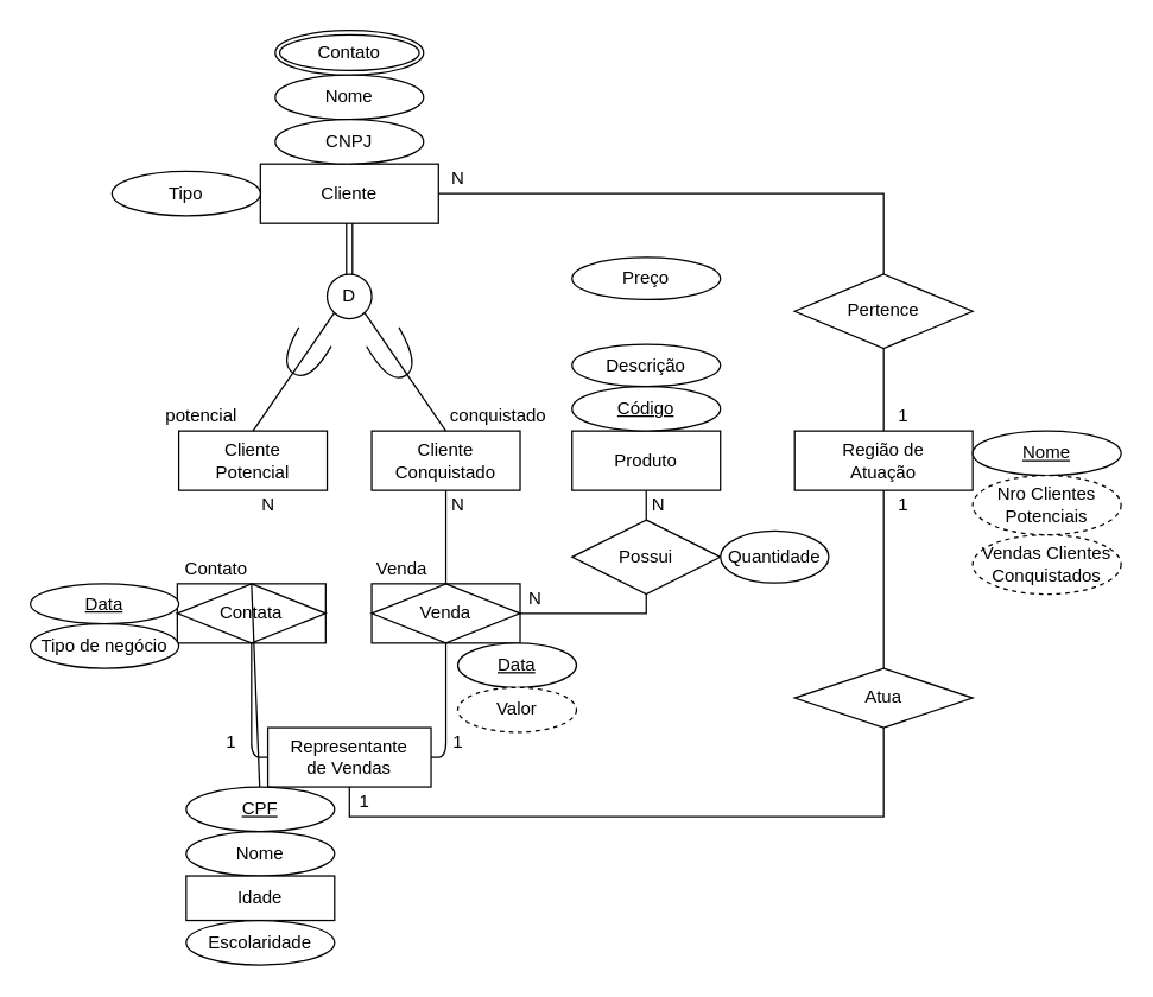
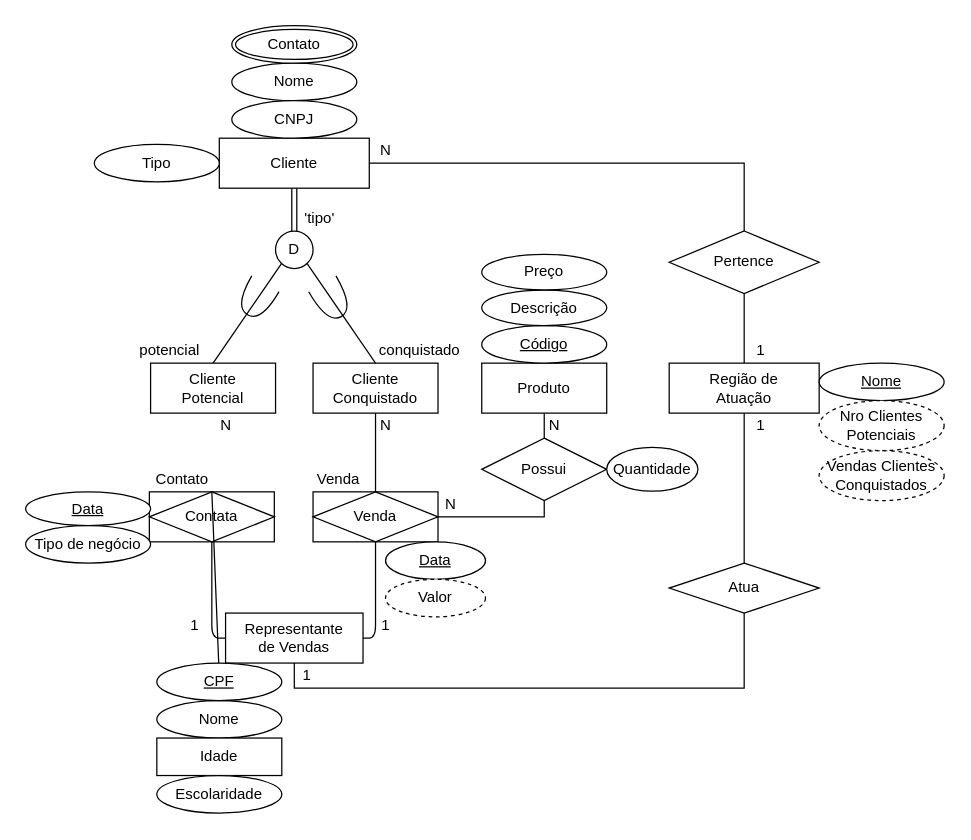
  <mxCell id="0" />
  <mxCell id="1" parent="0" />
  <mxCell id="2" value="Representante&lt;br&gt;de Vendas" style="whiteSpace=wrap;html=1;align=center;" vertex="1" parent="1"><mxGeometry x="180" y="490" width="110" height="40" as="geometry" /></mxCell>
  <mxCell id="3" value="Região de&lt;br&gt;Atuação" style="whiteSpace=wrap;html=1;align=center;" vertex="1" parent="1"><mxGeometry x="535" y="290" width="120" height="40" as="geometry" /></mxCell>
  <mxCell id="4" value="Cliente&lt;br&gt;Potencial" style="whiteSpace=wrap;html=1;align=center;" vertex="1" parent="1"><mxGeometry x="120" y="290" width="100" height="40" as="geometry" /></mxCell>
  <mxCell id="5" value="Cliente" style="whiteSpace=wrap;html=1;align=center;" vertex="1" parent="1"><mxGeometry x="175" y="110" width="120" height="40" as="geometry" /></mxCell>
  <mxCell id="6" value="Cliente&lt;br&gt;Conquistado" style="whiteSpace=wrap;html=1;align=center;" vertex="1" parent="1"><mxGeometry x="250" y="290" width="100" height="40" as="geometry" /></mxCell>
  <mxCell id="7" value="Contata" style="shape=associativeEntity;whiteSpace=wrap;html=1;align=center;" vertex="1" parent="1"><mxGeometry x="119.01" y="393" width="100" height="40" as="geometry" /></mxCell>
  <mxCell id="8" value="Produto" style="whiteSpace=wrap;html=1;align=center;" vertex="1" parent="1"><mxGeometry x="385" y="290" width="100" height="40" as="geometry" /></mxCell>
  <mxCell id="9" value="Atua" style="shape=rhombus;perimeter=rhombusPerimeter;whiteSpace=wrap;html=1;align=center;" vertex="1" parent="1"><mxGeometry x="535" y="450" width="120" height="40" as="geometry" /></mxCell>
  <mxCell id="10" value="" style="endArrow=none;html=1;rounded=0;exitX=0.5;exitY=0;exitDx=0;exitDy=0;" edge="1" parent="1" source="4"><mxGeometry relative="1" as="geometry"><mxPoint x="305" y="120" as="sourcePoint" /><mxPoint x="225" y="210" as="targetPoint" /></mxGeometry></mxCell>
  <mxCell id="11" value="" style="endArrow=none;html=1;rounded=0;entryX=0.5;entryY=0;entryDx=0;entryDy=0;" edge="1" parent="1" target="6"><mxGeometry relative="1" as="geometry"><mxPoint x="245" y="210" as="sourcePoint" /><mxPoint x="465" y="120" as="targetPoint" /></mxGeometry></mxCell>
  <mxCell id="12" value="" style="shape=requiredInterface;html=1;verticalLabelPosition=bottom;rotation=60;" vertex="1" parent="1"><mxGeometry x="249.86" y="227.02" width="30.29" height="25.23" as="geometry" /></mxCell>
  <mxCell id="13" value="" style="shape=requiredInterface;html=1;verticalLabelPosition=bottom;rotation=-240;" vertex="1" parent="1"><mxGeometry x="190.39" y="226.24" width="28.62" height="25.23" as="geometry" /></mxCell>
  <mxCell id="14" value="Pertence" style="shape=rhombus;perimeter=rhombusPerimeter;whiteSpace=wrap;html=1;align=center;" vertex="1" parent="1"><mxGeometry x="535" y="184.29" width="120" height="50" as="geometry" /></mxCell>
  <mxCell id="15" value="D" style="ellipse;whiteSpace=wrap;html=1;aspect=fixed;" vertex="1" parent="1"><mxGeometry x="220" y="184.29" width="30" height="30" as="geometry" /></mxCell>
  <mxCell id="16" value="" style="shape=link;html=1;entryX=0.5;entryY=1;entryDx=0;entryDy=0;exitX=0.5;exitY=0;exitDx=0;exitDy=0;" edge="1" parent="1" source="15" target="5"><mxGeometry width="50" height="50" relative="1" as="geometry"><mxPoint x="235" y="180" as="sourcePoint" /><mxPoint x="295" y="250" as="targetPoint" /></mxGeometry></mxCell>
  <mxCell id="17" value="Nome" style="ellipse;whiteSpace=wrap;html=1;align=center;" vertex="1" parent="1"><mxGeometry x="185" y="50" width="100" height="30" as="geometry" /></mxCell>
  <mxCell id="18" value="Venda" style="shape=associativeEntity;whiteSpace=wrap;html=1;align=center;" vertex="1" parent="1"><mxGeometry x="250" y="393" width="100" height="40" as="geometry" /></mxCell>
  <mxCell id="19" value="Contato" style="text;html=1;align=center;verticalAlign=middle;resizable=0;points=[];autosize=1;" vertex="1" parent="1"><mxGeometry x="115" y="373" width="60" height="20" as="geometry" /></mxCell>
  <mxCell id="20" value="" style="endArrow=none;html=1;exitX=0.5;exitY=0;exitDx=0;exitDy=0;" edge="1" parent="1" source="7" target="42"><mxGeometry width="50" height="50" relative="1" as="geometry"><mxPoint x="225" y="410" as="sourcePoint" /><mxPoint x="275" y="360" as="targetPoint" /></mxGeometry></mxCell>
  <mxCell id="21" value="" style="endArrow=none;html=1;entryX=0.5;entryY=1;entryDx=0;entryDy=0;exitX=0;exitY=0.5;exitDx=0;exitDy=0;" edge="1" parent="1" source="2" target="7"><mxGeometry width="50" height="50" relative="1" as="geometry"><mxPoint x="169" y="510" as="sourcePoint" /><mxPoint x="172" y="440" as="targetPoint" /><Array as="points"><mxPoint x="169" y="510" /></Array></mxGeometry></mxCell>
  <mxCell id="22" value="" style="endArrow=none;html=1;entryX=0.5;entryY=1;entryDx=0;entryDy=0;exitX=1;exitY=0.5;exitDx=0;exitDy=0;" edge="1" parent="1" source="2" target="18"><mxGeometry width="50" height="50" relative="1" as="geometry"><mxPoint x="395" y="500" as="sourcePoint" /><mxPoint x="335" y="446" as="targetPoint" /><Array as="points"><mxPoint x="300" y="510" /></Array></mxGeometry></mxCell>
  <mxCell id="23" value="" style="endArrow=none;html=1;entryX=0.5;entryY=0;entryDx=0;entryDy=0;exitX=0.5;exitY=1;exitDx=0;exitDy=0;" edge="1" parent="1" source="6" target="18"><mxGeometry width="50" height="50" relative="1" as="geometry"><mxPoint x="265" y="100" as="sourcePoint" /><mxPoint x="315" y="50" as="targetPoint" /></mxGeometry></mxCell>
  <mxCell id="24" value="Possui" style="shape=rhombus;perimeter=rhombusPerimeter;whiteSpace=wrap;html=1;align=center;" vertex="1" parent="1"><mxGeometry x="385" y="350" width="100" height="50" as="geometry" /></mxCell>
  <mxCell id="25" value="" style="endArrow=none;html=1;rounded=0;entryX=0.5;entryY=0;entryDx=0;entryDy=0;" edge="1" parent="1" target="24"><mxGeometry relative="1" as="geometry"><mxPoint x="435" y="330" as="sourcePoint" /><mxPoint x="555" y="330" as="targetPoint" /></mxGeometry></mxCell>
  <mxCell id="26" value="" style="endArrow=none;html=1;rounded=0;exitX=1;exitY=0.5;exitDx=0;exitDy=0;entryX=0.5;entryY=1;entryDx=0;entryDy=0;" edge="1" parent="1" source="18" target="24"><mxGeometry relative="1" as="geometry"><mxPoint x="495" y="412.58" as="sourcePoint" /><mxPoint x="655" y="412.58" as="targetPoint" /><Array as="points"><mxPoint x="435" y="413" /></Array></mxGeometry></mxCell>
  <mxCell id="27" value="" style="endArrow=none;html=1;rounded=0;exitX=0.5;exitY=1;exitDx=0;exitDy=0;entryX=0.5;entryY=1;entryDx=0;entryDy=0;" edge="1" parent="1" source="2" target="9"><mxGeometry relative="1" as="geometry"><mxPoint x="365" y="330" as="sourcePoint" /><mxPoint x="555" y="560" as="targetPoint" /><Array as="points"><mxPoint x="235" y="550" /><mxPoint x="595" y="550" /></Array></mxGeometry></mxCell>
  <mxCell id="28" value="" style="endArrow=none;html=1;rounded=0;exitX=0.5;exitY=1;exitDx=0;exitDy=0;entryX=0.5;entryY=0;entryDx=0;entryDy=0;" edge="1" parent="1" source="3" target="9"><mxGeometry relative="1" as="geometry"><mxPoint x="445" y="350" as="sourcePoint" /><mxPoint x="605" y="350" as="targetPoint" /></mxGeometry></mxCell>
  <mxCell id="29" value="" style="endArrow=none;html=1;rounded=0;exitX=0.5;exitY=1;exitDx=0;exitDy=0;" edge="1" parent="1" source="14"><mxGeometry relative="1" as="geometry"><mxPoint x="595" y="220" as="sourcePoint" /><mxPoint x="595" y="290" as="targetPoint" /></mxGeometry></mxCell>
  <mxCell id="30" value="" style="endArrow=none;html=1;rounded=0;exitX=1;exitY=0.5;exitDx=0;exitDy=0;entryX=0.5;entryY=0;entryDx=0;entryDy=0;" edge="1" parent="1" source="5" target="14"><mxGeometry relative="1" as="geometry"><mxPoint x="445" y="270" as="sourcePoint" /><mxPoint x="605" y="270" as="targetPoint" /><Array as="points"><mxPoint x="595" y="130" /></Array></mxGeometry></mxCell>
  <mxCell id="31" value="potencial" style="text;html=1;align=center;verticalAlign=middle;resizable=0;points=[];autosize=1;" vertex="1" parent="1"><mxGeometry x="105" y="270" width="60" height="20" as="geometry" /></mxCell>
  <mxCell id="32" value="conquistado" style="text;html=1;align=center;verticalAlign=middle;resizable=0;points=[];autosize=1;" vertex="1" parent="1"><mxGeometry x="295" y="270" width="80" height="20" as="geometry" /></mxCell>
  <mxCell id="33" value="Nome" style="ellipse;whiteSpace=wrap;html=1;align=center;" vertex="1" parent="1"><mxGeometry x="125" y="560" width="100" height="30" as="geometry" /></mxCell>
  <mxCell id="34" value="Idade" style="whiteSpace=wrap;html=1;align=center;rounded=0;" vertex="1" parent="1"><mxGeometry x="125" y="590" width="100" height="30" as="geometry" /></mxCell>
  <mxCell id="35" value="Escolaridade" style="ellipse;whiteSpace=wrap;html=1;align=center;" vertex="1" parent="1"><mxGeometry x="125" y="620" width="100" height="30" as="geometry" /></mxCell>
  <mxCell id="36" value="CNPJ" style="ellipse;whiteSpace=wrap;html=1;align=center;" vertex="1" parent="1"><mxGeometry x="185" y="80" width="100" height="30" as="geometry" /></mxCell>
  <mxCell id="37" value="Contato" style="ellipse;shape=doubleEllipse;margin=3;whiteSpace=wrap;html=1;align=center;" vertex="1" parent="1"><mxGeometry x="185" y="20" width="100" height="30" as="geometry" /></mxCell>
  <mxCell id="38" value="Venda" style="text;html=1;align=center;verticalAlign=middle;resizable=0;points=[];autosize=1;" vertex="1" parent="1"><mxGeometry x="245" y="373" width="50" height="20" as="geometry" /></mxCell>
  <mxCell id="39" value="Código" style="ellipse;whiteSpace=wrap;html=1;align=center;fontStyle=4;" vertex="1" parent="1"><mxGeometry x="385" y="260" width="100" height="30" as="geometry" /></mxCell>
  <mxCell id="40" value="Descrição" style="ellipse;whiteSpace=wrap;html=1;align=center;" vertex="1" parent="1"><mxGeometry x="385" y="231.47" width="100" height="28.53" as="geometry" /></mxCell>
- <mxCell id="41" value="Preço" style="ellipse;whiteSpace=wrap;html=1;align=center;" vertex="1" parent="1"><mxGeometry x="385" y="172.94" width="100" height="28.53" as="geometry" /></mxCell>
+ <mxCell id="41" value="Preço" style="ellipse;whiteSpace=wrap;html=1;align=center;" vertex="1" parent="1"><mxGeometry x="385" y="202.94" width="100" height="28.53" as="geometry" /></mxCell>
  <mxCell id="42" value="CPF" style="ellipse;whiteSpace=wrap;html=1;align=center;fontStyle=4;" vertex="1" parent="1"><mxGeometry x="125" y="530" width="100" height="30" as="geometry" /></mxCell>
+ <mxCell id="43" value="'tipo'" style="text;html=1;align=center;verticalAlign=middle;resizable=0;points=[];autosize=1;" vertex="1" parent="1"><mxGeometry x="235" y="164.29" width="40" height="20" as="geometry" /></mxCell>
  <mxCell id="44" value="Tipo" style="ellipse;whiteSpace=wrap;html=1;align=center;" vertex="1" parent="1"><mxGeometry x="75" y="115" width="100" height="30" as="geometry" /></mxCell>
  <mxCell id="45" value="Nome" style="ellipse;whiteSpace=wrap;html=1;align=center;fontStyle=4;" vertex="1" parent="1"><mxGeometry x="655" y="290" width="100" height="30" as="geometry" /></mxCell>
  <mxCell id="46" value="Vendas Clientes&lt;br&gt;Conquistados" style="ellipse;whiteSpace=wrap;html=1;align=center;dashed=1;" vertex="1" parent="1"><mxGeometry x="655" y="360" width="100" height="40" as="geometry" /></mxCell>
  <mxCell id="47" value="Nro Clientes Potenciais" style="ellipse;whiteSpace=wrap;html=1;align=center;dashed=1;" vertex="1" parent="1"><mxGeometry x="655" y="320" width="100" height="40" as="geometry" /></mxCell>
  <mxCell id="48" value="Data" style="ellipse;whiteSpace=wrap;html=1;align=center;fontStyle=4;" vertex="1" parent="1"><mxGeometry x="20" y="393" width="100" height="27" as="geometry" /></mxCell>
  <mxCell id="49" value="Tipo de negócio" style="ellipse;whiteSpace=wrap;html=1;align=center;" vertex="1" parent="1"><mxGeometry x="20" y="420" width="100" height="30" as="geometry" /></mxCell>
  <mxCell id="50" value="Data" style="ellipse;whiteSpace=wrap;html=1;align=center;fontStyle=4;" vertex="1" parent="1"><mxGeometry x="308" y="433" width="80" height="30" as="geometry" /></mxCell>
  <mxCell id="51" value="Valor" style="ellipse;whiteSpace=wrap;html=1;align=center;dashed=1;" vertex="1" parent="1"><mxGeometry x="308" y="463" width="80" height="30" as="geometry" /></mxCell>
  <mxCell id="52" value="Quantidade" style="ellipse;whiteSpace=wrap;html=1;align=center;" vertex="1" parent="1"><mxGeometry x="485" y="357.5" width="73" height="35" as="geometry" /></mxCell>
  <mxCell id="53" value="1" style="text;html=1;align=center;verticalAlign=middle;resizable=0;points=[];autosize=1;" vertex="1" parent="1"><mxGeometry x="235" y="530" width="20" height="20" as="geometry" /></mxCell>
  <mxCell id="54" value="1" style="text;html=1;align=center;verticalAlign=middle;resizable=0;points=[];autosize=1;" vertex="1" parent="1"><mxGeometry x="598" y="330" width="20" height="20" as="geometry" /></mxCell>
  <mxCell id="55" value="N" style="text;html=1;align=center;verticalAlign=middle;resizable=0;points=[];autosize=1;" vertex="1" parent="1"><mxGeometry x="298" y="110" width="20" height="20" as="geometry" /></mxCell>
  <mxCell id="56" value="1" style="text;html=1;align=center;verticalAlign=middle;resizable=0;points=[];autosize=1;" vertex="1" parent="1"><mxGeometry x="598" y="270" width="20" height="20" as="geometry" /></mxCell>
  <mxCell id="57" value="N" style="text;html=1;align=center;verticalAlign=middle;resizable=0;points=[];autosize=1;" vertex="1" parent="1"><mxGeometry x="170.39" y="330" width="20" height="20" as="geometry" /></mxCell>
  <mxCell id="58" value="N" style="text;html=1;align=center;verticalAlign=middle;resizable=0;points=[];autosize=1;" vertex="1" parent="1"><mxGeometry x="298" y="330" width="20" height="20" as="geometry" /></mxCell>
  <mxCell id="59" value="1" style="text;html=1;align=center;verticalAlign=middle;resizable=0;points=[];autosize=1;" vertex="1" parent="1"><mxGeometry x="145" y="490" width="20" height="20" as="geometry" /></mxCell>
  <mxCell id="60" value="1" style="text;html=1;align=center;verticalAlign=middle;resizable=0;points=[];autosize=1;" vertex="1" parent="1"><mxGeometry x="298" y="490" width="20" height="20" as="geometry" /></mxCell>
  <mxCell id="61" value="N" style="text;html=1;align=center;verticalAlign=middle;resizable=0;points=[];autosize=1;" vertex="1" parent="1"><mxGeometry x="433" y="330" width="20" height="20" as="geometry" /></mxCell>
  <mxCell id="62" value="N" style="text;html=1;align=center;verticalAlign=middle;resizable=0;points=[];autosize=1;" vertex="1" parent="1"><mxGeometry x="350" y="392.5" width="20" height="20" as="geometry" /></mxCell>
